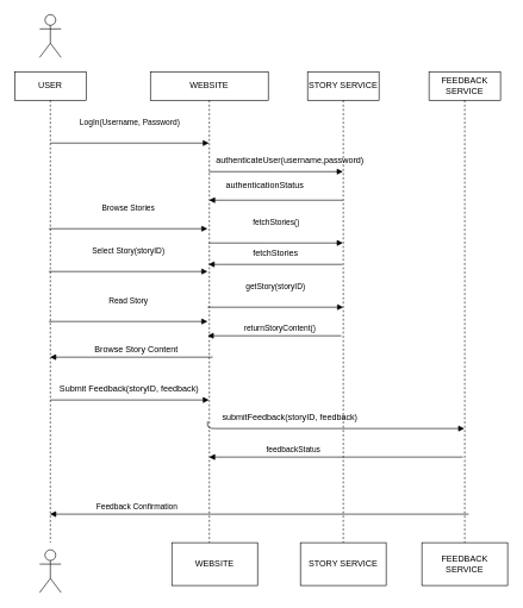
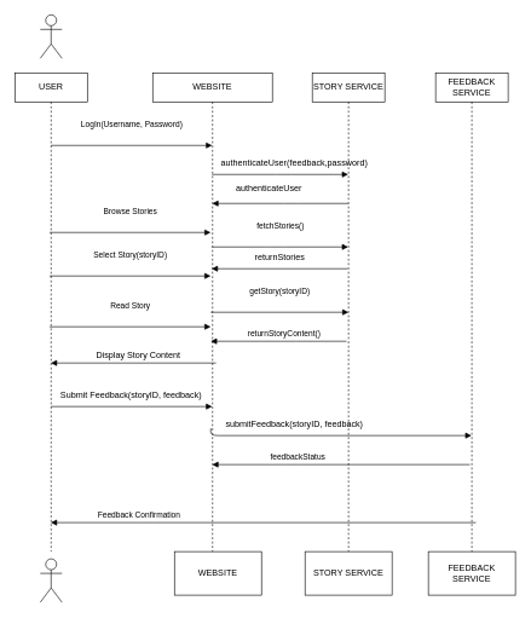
  <mxCell id="0" />
  <mxCell id="1" parent="0" />
  <mxCell id="2" value="USER" style="shape=umlLifeline;perimeter=lifelinePerimeter;whiteSpace=wrap;html=1;container=1;collapsible=0;recursiveResize=0;outlineConnect=0;" parent="1" vertex="1"><mxGeometry x="20" y="100" width="100" height="660" as="geometry" /></mxCell>
  <mxCell id="3" value="WEBSITE" style="shape=umlLifeline;perimeter=lifelinePerimeter;whiteSpace=wrap;html=1;container=1;collapsible=0;recursiveResize=0;outlineConnect=0;size=40;" parent="1" vertex="1"><mxGeometry x="210" y="100" width="165" height="660" as="geometry" /></mxCell>
  <mxCell id="4" value="Browse Stories" style="html=1;verticalAlign=bottom;endArrow=block;" edge="1" parent="3"><mxGeometry y="20" width="80" relative="1" as="geometry"><mxPoint x="-142" y="220" as="sourcePoint" /><mxPoint x="80" y="220" as="targetPoint" /><mxPoint as="offset" /><Array as="points"><mxPoint x="-22" y="220" /></Array></mxGeometry></mxCell>
  <mxCell id="5" value="" style="endArrow=block;endFill=1;html=1;edgeStyle=orthogonalEdgeStyle;align=left;verticalAlign=top;" edge="1" parent="3" target="2"><mxGeometry x="-1" relative="1" as="geometry"><mxPoint x="87.24" y="399.997" as="sourcePoint" /><mxPoint x="-100.001" y="399.997" as="targetPoint" /><Array as="points"><mxPoint x="-90" y="400" /><mxPoint x="-90" y="400" /></Array></mxGeometry></mxCell>
  <mxCell id="6" value="STORY SERVICE" style="shape=umlLifeline;perimeter=lifelinePerimeter;whiteSpace=wrap;html=1;container=1;collapsible=0;recursiveResize=0;outlineConnect=0;" parent="1" vertex="1"><mxGeometry x="430" y="100" width="100" height="660" as="geometry" /></mxCell>
  <mxCell id="7" value="submitFeedback(storyID, feedback)" style="text;html=1;align=center;verticalAlign=middle;resizable=0;points=[];autosize=1;strokeColor=none;fillColor=none;" vertex="1" parent="6"><mxGeometry x="-130" y="470" width="210" height="30" as="geometry" /></mxCell>
  <mxCell id="8" value="" style="endArrow=block;endFill=1;html=1;edgeStyle=orthogonalEdgeStyle;align=left;verticalAlign=top;" edge="1" parent="6" target="2"><mxGeometry x="-1" relative="1" as="geometry"><mxPoint x="225.49" y="619.997" as="sourcePoint" /><mxPoint x="-130" y="620" as="targetPoint" /><Array as="points"><mxPoint x="-230" y="620" /><mxPoint x="-230" y="620" /></Array></mxGeometry></mxCell>
  <mxCell id="9" value="Feedback Confirmation" style="edgeLabel;html=1;align=center;verticalAlign=middle;resizable=0;points=[];" connectable="0" vertex="1" parent="8"><mxGeometry x="-0.113" y="-2" relative="1" as="geometry"><mxPoint x="-205" y="-8" as="offset" /></mxGeometry></mxCell>
  <mxCell id="10" value="FEEDBACK SERVICE" style="shape=umlLifeline;perimeter=lifelinePerimeter;whiteSpace=wrap;html=1;container=1;collapsible=0;recursiveResize=0;outlineConnect=0;" parent="1" vertex="1"><mxGeometry x="600" y="100" width="100" height="660" as="geometry" /></mxCell>
  <mxCell id="11" value="LogIn(Username, Password)" style="html=1;verticalAlign=bottom;endArrow=block;" parent="1" target="3" edge="1"><mxGeometry y="20" width="80" relative="1" as="geometry"><mxPoint x="70" y="200" as="sourcePoint" /><mxPoint x="250" y="200" as="targetPoint" /><mxPoint as="offset" /></mxGeometry></mxCell>
  <mxCell id="12" value="" style="shape=umlActor;verticalLabelPosition=bottom;verticalAlign=top;html=1;" vertex="1" parent="1"><mxGeometry x="55" y="20" width="30" height="60" as="geometry" /></mxCell>
  <mxCell id="13" value="" style="endArrow=block;endFill=1;html=1;edgeStyle=orthogonalEdgeStyle;align=left;verticalAlign=top;" edge="1" parent="1" source="3" target="6"><mxGeometry x="-1" relative="1" as="geometry"><mxPoint x="280" y="200" as="sourcePoint" /><mxPoint x="390" y="200" as="targetPoint" /><Array as="points"><mxPoint x="390" y="240" /><mxPoint x="390" y="240" /></Array></mxGeometry></mxCell>
- <mxCell id="14" value="authenticateUser(username,password)" style="text;html=1;align=center;verticalAlign=middle;resizable=0;points=[];autosize=1;strokeColor=none;fillColor=none;" vertex="1" parent="1"><mxGeometry x="290" y="210" width="230" height="30" as="geometry" /></mxCell>
+ <mxCell id="14" value="authenticateUser(feedback,password)" style="text;html=1;align=center;verticalAlign=middle;resizable=0;points=[];autosize=1;strokeColor=none;fillColor=none;" vertex="1" parent="1"><mxGeometry x="290" y="210" width="230" height="30" as="geometry" /></mxCell>
  <mxCell id="15" value="" style="endArrow=block;endFill=1;html=1;edgeStyle=orthogonalEdgeStyle;align=left;verticalAlign=top;" edge="1" parent="1" source="6" target="3"><mxGeometry x="-1" relative="1" as="geometry"><mxPoint x="410" y="270" as="sourcePoint" /><mxPoint x="470" y="320" as="targetPoint" /><Array as="points"><mxPoint x="400" y="280" /><mxPoint x="400" y="280" /></Array></mxGeometry></mxCell>
- <mxCell id="16" value="authenticationStatus" style="text;html=1;align=center;verticalAlign=middle;resizable=0;points=[];autosize=1;strokeColor=none;fillColor=none;" vertex="1" parent="1"><mxGeometry x="305" y="245" width="130" height="30" as="geometry" /></mxCell>
+ <mxCell id="16" value="authenticateUser" style="text;html=1;align=center;verticalAlign=middle;resizable=0;points=[];autosize=1;strokeColor=none;fillColor=none;" vertex="1" parent="1"><mxGeometry x="305" y="245" width="130" height="30" as="geometry" /></mxCell>
  <mxCell id="17" value="Select Story(storyID)" style="html=1;verticalAlign=bottom;endArrow=block;" edge="1" parent="1"><mxGeometry y="20" width="80" relative="1" as="geometry"><mxPoint x="68" y="380" as="sourcePoint" /><mxPoint x="290" y="380" as="targetPoint" /><mxPoint as="offset" /></mxGeometry></mxCell>
- <mxCell id="18" value="fetchStories" style="text;html=1;align=center;verticalAlign=middle;resizable=0;points=[];autosize=1;strokeColor=none;fillColor=none;" vertex="1" parent="1"><mxGeometry x="340" y="340" width="90" height="30" as="geometry" /></mxCell>
+ <mxCell id="18" value="returnStories" style="text;html=1;align=center;verticalAlign=middle;resizable=0;points=[];autosize=1;strokeColor=none;fillColor=none;" vertex="1" parent="1"><mxGeometry x="340" y="340" width="90" height="30" as="geometry" /></mxCell>
  <mxCell id="19" value="" style="endArrow=block;endFill=1;html=1;edgeStyle=orthogonalEdgeStyle;align=left;verticalAlign=top;" edge="1" parent="1"><mxGeometry x="-1" relative="1" as="geometry"><mxPoint x="478.75" y="370" as="sourcePoint" /><mxPoint x="291.25" y="370" as="targetPoint" /><Array as="points" /></mxGeometry></mxCell>
  <mxCell id="20" value="fetchStories()" style="html=1;verticalAlign=bottom;endArrow=block;" edge="1" parent="1" source="3" target="6"><mxGeometry y="20" width="80" relative="1" as="geometry"><mxPoint x="290" y="360" as="sourcePoint" /><mxPoint x="512" y="360" as="targetPoint" /><mxPoint as="offset" /><Array as="points"><mxPoint x="380" y="340" /></Array></mxGeometry></mxCell>
  <mxCell id="21" value="getStory(storyID)" style="html=1;verticalAlign=bottom;endArrow=block;" edge="1" parent="1"><mxGeometry y="20" width="80" relative="1" as="geometry"><mxPoint x="290" y="430" as="sourcePoint" /><mxPoint x="480" y="430" as="targetPoint" /><mxPoint as="offset" /></mxGeometry></mxCell>
  <mxCell id="22" value="" style="endArrow=block;endFill=1;html=1;edgeStyle=orthogonalEdgeStyle;align=left;verticalAlign=top;" edge="1" parent="1"><mxGeometry x="-1" relative="1" as="geometry"><mxPoint x="477.24" y="469.997" as="sourcePoint" /><mxPoint x="289.999" y="469.997" as="targetPoint" /><Array as="points"><mxPoint x="397.74" y="469.96" /><mxPoint x="397.74" y="469.96" /></Array></mxGeometry></mxCell>
  <mxCell id="23" value="returnStoryContent()" style="edgeLabel;html=1;align=center;verticalAlign=middle;resizable=0;points=[];" vertex="1" connectable="0" parent="22"><mxGeometry x="-0.113" y="-2" relative="1" as="geometry"><mxPoint x="-4" y="-8" as="offset" /></mxGeometry></mxCell>
  <mxCell id="24" value="Read Story" style="html=1;verticalAlign=bottom;endArrow=block;" edge="1" parent="1"><mxGeometry y="20" width="80" relative="1" as="geometry"><mxPoint x="68" y="450" as="sourcePoint" /><mxPoint x="290" y="450" as="targetPoint" /><mxPoint as="offset" /><Array as="points" /></mxGeometry></mxCell>
- <mxCell id="25" value="Browse Story Content" style="text;html=1;align=center;verticalAlign=middle;resizable=0;points=[];autosize=1;strokeColor=none;fillColor=none;" vertex="1" parent="1"><mxGeometry x="120" y="475" width="140" height="30" as="geometry" /></mxCell>
+ <mxCell id="25" value="Display Story Content" style="text;html=1;align=center;verticalAlign=middle;resizable=0;points=[];autosize=1;strokeColor=none;fillColor=none;" vertex="1" parent="1"><mxGeometry x="120" y="475" width="140" height="30" as="geometry" /></mxCell>
  <mxCell id="26" value="" style="endArrow=block;endFill=1;html=1;edgeStyle=orthogonalEdgeStyle;align=left;verticalAlign=top;" edge="1" parent="1" target="3"><mxGeometry x="-1" relative="1" as="geometry"><mxPoint x="70" y="560" as="sourcePoint" /><mxPoint x="230" y="560" as="targetPoint" /><Array as="points"><mxPoint x="240" y="560" /><mxPoint x="240" y="560" /></Array></mxGeometry></mxCell>
  <mxCell id="27" value="Submit Feedback(storyID, feedback)" style="text;html=1;align=center;verticalAlign=middle;resizable=0;points=[];autosize=1;strokeColor=none;fillColor=none;" vertex="1" parent="1"><mxGeometry x="70" y="530" width="220" height="30" as="geometry" /></mxCell>
  <mxCell id="28" value="" style="endArrow=block;endFill=1;html=1;edgeStyle=orthogonalEdgeStyle;align=left;verticalAlign=top;" edge="1" parent="1" target="10"><mxGeometry x="-1" relative="1" as="geometry"><mxPoint x="290" y="590" as="sourcePoint" /><mxPoint x="512" y="590" as="targetPoint" /><Array as="points"><mxPoint x="290" y="600" /></Array></mxGeometry></mxCell>
  <mxCell id="29" value="" style="endArrow=block;endFill=1;html=1;edgeStyle=orthogonalEdgeStyle;align=left;verticalAlign=top;" edge="1" parent="1" target="3"><mxGeometry x="-1" relative="1" as="geometry"><mxPoint x="647.24" y="639.997" as="sourcePoint" /><mxPoint x="459.999" y="639.997" as="targetPoint" /><Array as="points"><mxPoint x="400" y="640" /><mxPoint x="400" y="640" /></Array></mxGeometry></mxCell>
  <mxCell id="30" value="feedbackStatus" style="edgeLabel;html=1;align=center;verticalAlign=middle;resizable=0;points=[];" connectable="0" vertex="1" parent="29"><mxGeometry x="-0.113" y="-2" relative="1" as="geometry"><mxPoint x="-80" y="-8" as="offset" /></mxGeometry></mxCell>
  <mxCell id="31" value="" style="shape=umlActor;verticalLabelPosition=bottom;verticalAlign=top;html=1;" vertex="1" parent="1"><mxGeometry x="55" y="770" width="30" height="60" as="geometry" /></mxCell>
  <mxCell id="32" value="WEBSITE" style="rounded=0;whiteSpace=wrap;html=1;" vertex="1" parent="1"><mxGeometry x="240" y="760" width="120" height="60" as="geometry" /></mxCell>
  <mxCell id="33" value="STORY SERVICE" style="rounded=0;whiteSpace=wrap;html=1;" vertex="1" parent="1"><mxGeometry x="420" y="760" width="120" height="60" as="geometry" /></mxCell>
  <mxCell id="34" value="FEEDBACK SERVICE" style="rounded=0;whiteSpace=wrap;html=1;" vertex="1" parent="1"><mxGeometry x="590" y="760" width="120" height="60" as="geometry" /></mxCell>
